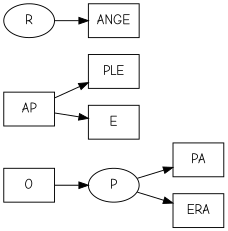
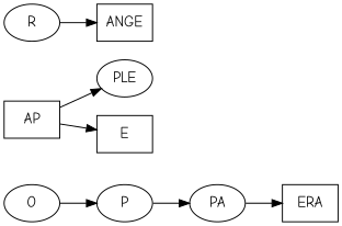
  digraph {
    fontname="Comic Neue"
    rankdir=LR
    node [fontname="Comic Neue" shape=box]
    edge [fontname="Comic Neue"]
-   n1 [label=O]
+   n1 [label=O shape=""]
    n2 [label=P shape=""]
    n3 [label=AP]
-   n4 [label=PLE]
+   n4 [label=PLE shape=ellipse]
    n5 [label=E]
    n6 [label=R shape=ellipse]
    n7 [label=ANGE]
-   n8 [label=PA]
+   n8 [label=PA shape=ellipse]
    n9 [label=ERA]
    n1 -> n2
    n2 -> n8
-   n2 -> n9
+   n8 -> n9
    n3 -> n4
    n3 -> n5
    n6 -> n7
  }
